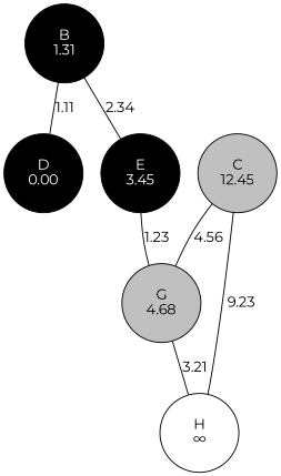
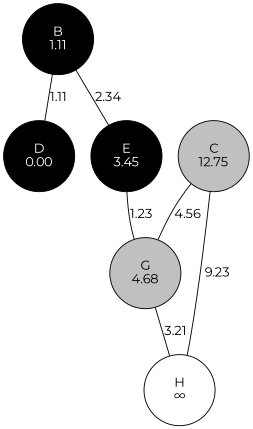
  strict graph {
    fontname=Montserrat
    node [fillcolor=black fontname=Montserrat style=filled]
    edge [fontname=Montserrat]
-   n1 [distance=1.11 fontcolor=white height=1.1 label="B\n1.31" width=1.1]
+   n1 [distance=1.11 fontcolor=white height=1.1 label="B\n1.11" width=1.1]
    n2 [distance=0.00 fontcolor=white height=1.1 label="D\n0.00" width=1.1]
    n3 [distance=3.45 fontcolor=white height=1.1 label="E\n3.45" width=1.1]
-   n4 [distance=12.45 fillcolor=gray height=1.1 label="C\n12.45" width=1.1]
+   n4 [distance=12.45 fillcolor=gray height=1.1 label="C\n12.75" width=1.1]
    n5 [distance=4.68 fillcolor=gray height=1.1 label="G\n4.68" width=1.1]
    n6 [distance=None fillcolor=white height=1.1 label="H\n∞" width=1.1]
    n1 -- n2 [label=1.11]
    n1 -- n3 [label=2.34]
    n3 -- n5 [label=1.23]
    n4 -- n5 [label=4.56]
    n4 -- n6 [label=9.23]
    n5 -- n6 [label=3.21]
  }
